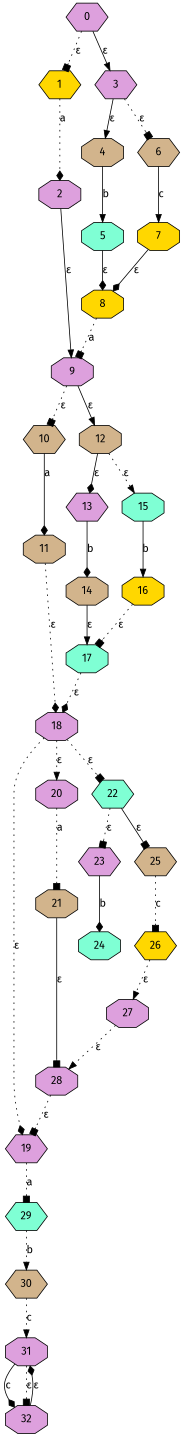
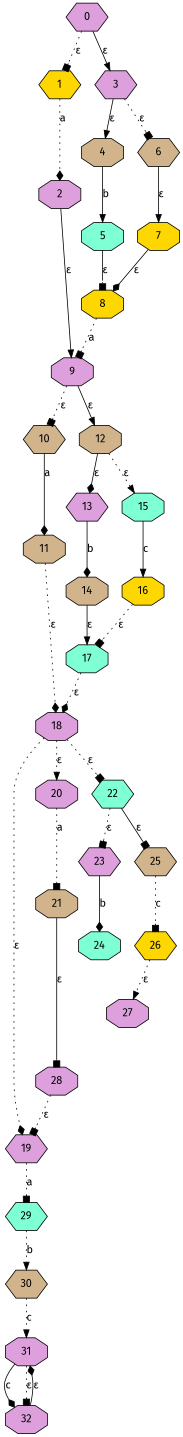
  digraph {
    fontname="Fira Sans"
    node [fillcolor=plum fontname="Fira Sans" shape=octagon style=filled]
    edge [arrowhead=box fontname="Fira Sans" style=dotted]
    0 [shape=hexagon]
    1 [fillcolor=gold shape=hexagon]
    3 [shape=hexagon]
    2
    4 [fillcolor=tan]
    6 [fillcolor=tan shape=hexagon]
    9
    10 [fillcolor=tan shape=hexagon]
    12 [fillcolor=tan]
    5 [fillcolor=aquamarine]
    7 [fillcolor=gold]
    8 [fillcolor=gold]
    11 [fillcolor=tan]
    13 [shape=hexagon]
    15 [fillcolor=aquamarine]
    18
    19 [shape=hexagon]
    20
    22 [fillcolor=aquamarine shape=hexagon]
    14 [fillcolor=tan]
    16 [fillcolor=gold]
    17 [fillcolor=aquamarine]
    29 [fillcolor=aquamarine shape=hexagon]
    21 [fillcolor=tan]
    23 [shape=hexagon]
    25 [fillcolor=tan shape=hexagon]
    30 [fillcolor=tan shape=hexagon]
    28
    24 [fillcolor=aquamarine]
    26 [fillcolor=gold shape=hexagon]
    27
    31
    32
    0 -> 1 [label="ε"]
    0 -> 3 [arrowhead=normal label="ε" style=solid]
    1 -> 2 [arrowhead=diamond label=a]
    3 -> 4 [arrowhead=normal label="ε" style=solid]
    3 -> 6 [label="ε"]
    2 -> 9 [arrowhead=normal label="ε" style=solid]
    4 -> 5 [arrowhead=normal label=b style=solid]
-   6 -> 7 [arrowhead=normal label=c style=solid]
+   6 -> 7 [arrowhead=normal label="ε" style=solid]
    9 -> 10 [label="ε"]
    9 -> 12 [arrowhead=normal label="ε" style=solid]
    10 -> 11 [arrowhead=diamond label=a style=solid]
    12 -> 13 [arrowhead=diamond label="ε" style=solid]
    12 -> 15 [arrowhead=normal label="ε"]
-   5 -> 8 [arrowhead=diamond label="ε" style=solid]
+   5 -> 8 [label="ε" style=solid]
    7 -> 8 [arrowhead=diamond label="ε" style=solid]
    8 -> 9 [label=a]
    11 -> 18 [arrowhead=diamond label="ε"]
    13 -> 14 [arrowhead=diamond label=b style=solid]
-   15 -> 16 [arrowhead=normal label=b style=solid]
+   15 -> 16 [arrowhead=normal label=c style=solid]
    18 -> 19 [arrowhead=diamond label="ε"]
    18 -> 20 [arrowhead=normal label="ε"]
    18 -> 22 [label="ε"]
    19 -> 29 [label=a]
    20 -> 21 [label=a]
    22 -> 23 [label="ε"]
    22 -> 25 [label="ε" style=solid]
    14 -> 17 [arrowhead=normal label="ε" style=solid]
    16 -> 17 [label="ε"]
    17 -> 18 [arrowhead=diamond label="ε"]
    29 -> 30 [arrowhead=normal label=b]
    21 -> 28 [label="ε" style=solid]
    23 -> 24 [arrowhead=diamond label=b style=solid]
    25 -> 26 [label=c]
    30 -> 31 [arrowhead=normal label=c]
    28 -> 19 [label="ε"]
    26 -> 27 [arrowhead=normal label="ε"]
-   27 -> 28 [arrowhead=normal label="ε"]
    31 -> 32 [arrowhead=diamond label=c style=solid]
    31 -> 32 [label="ε"]
    32 -> 31 [arrowhead=diamond label="ε" style=solid]
  }
